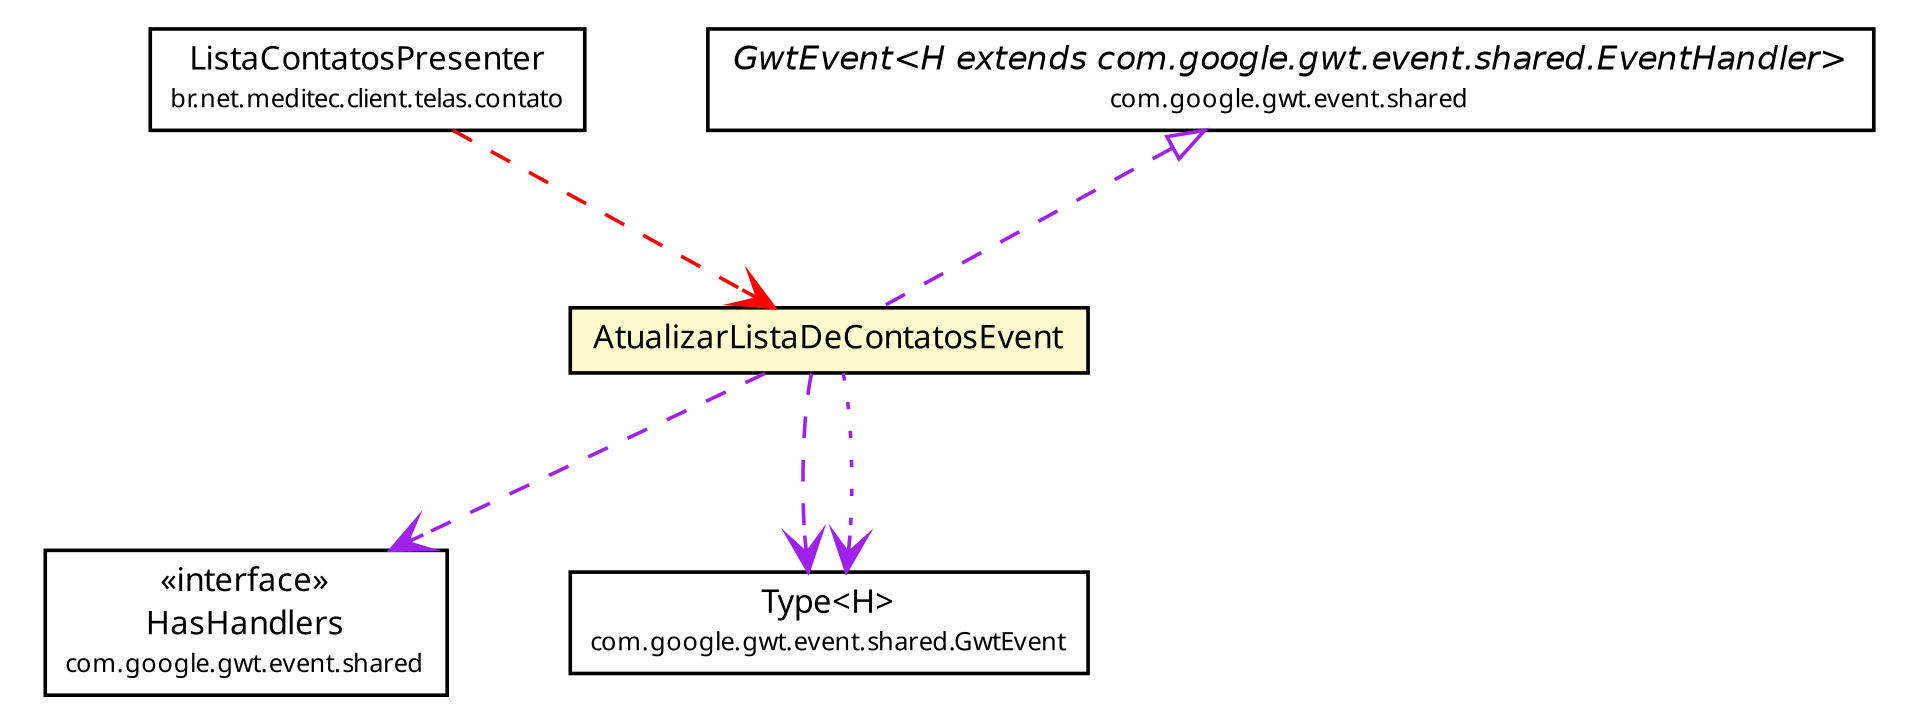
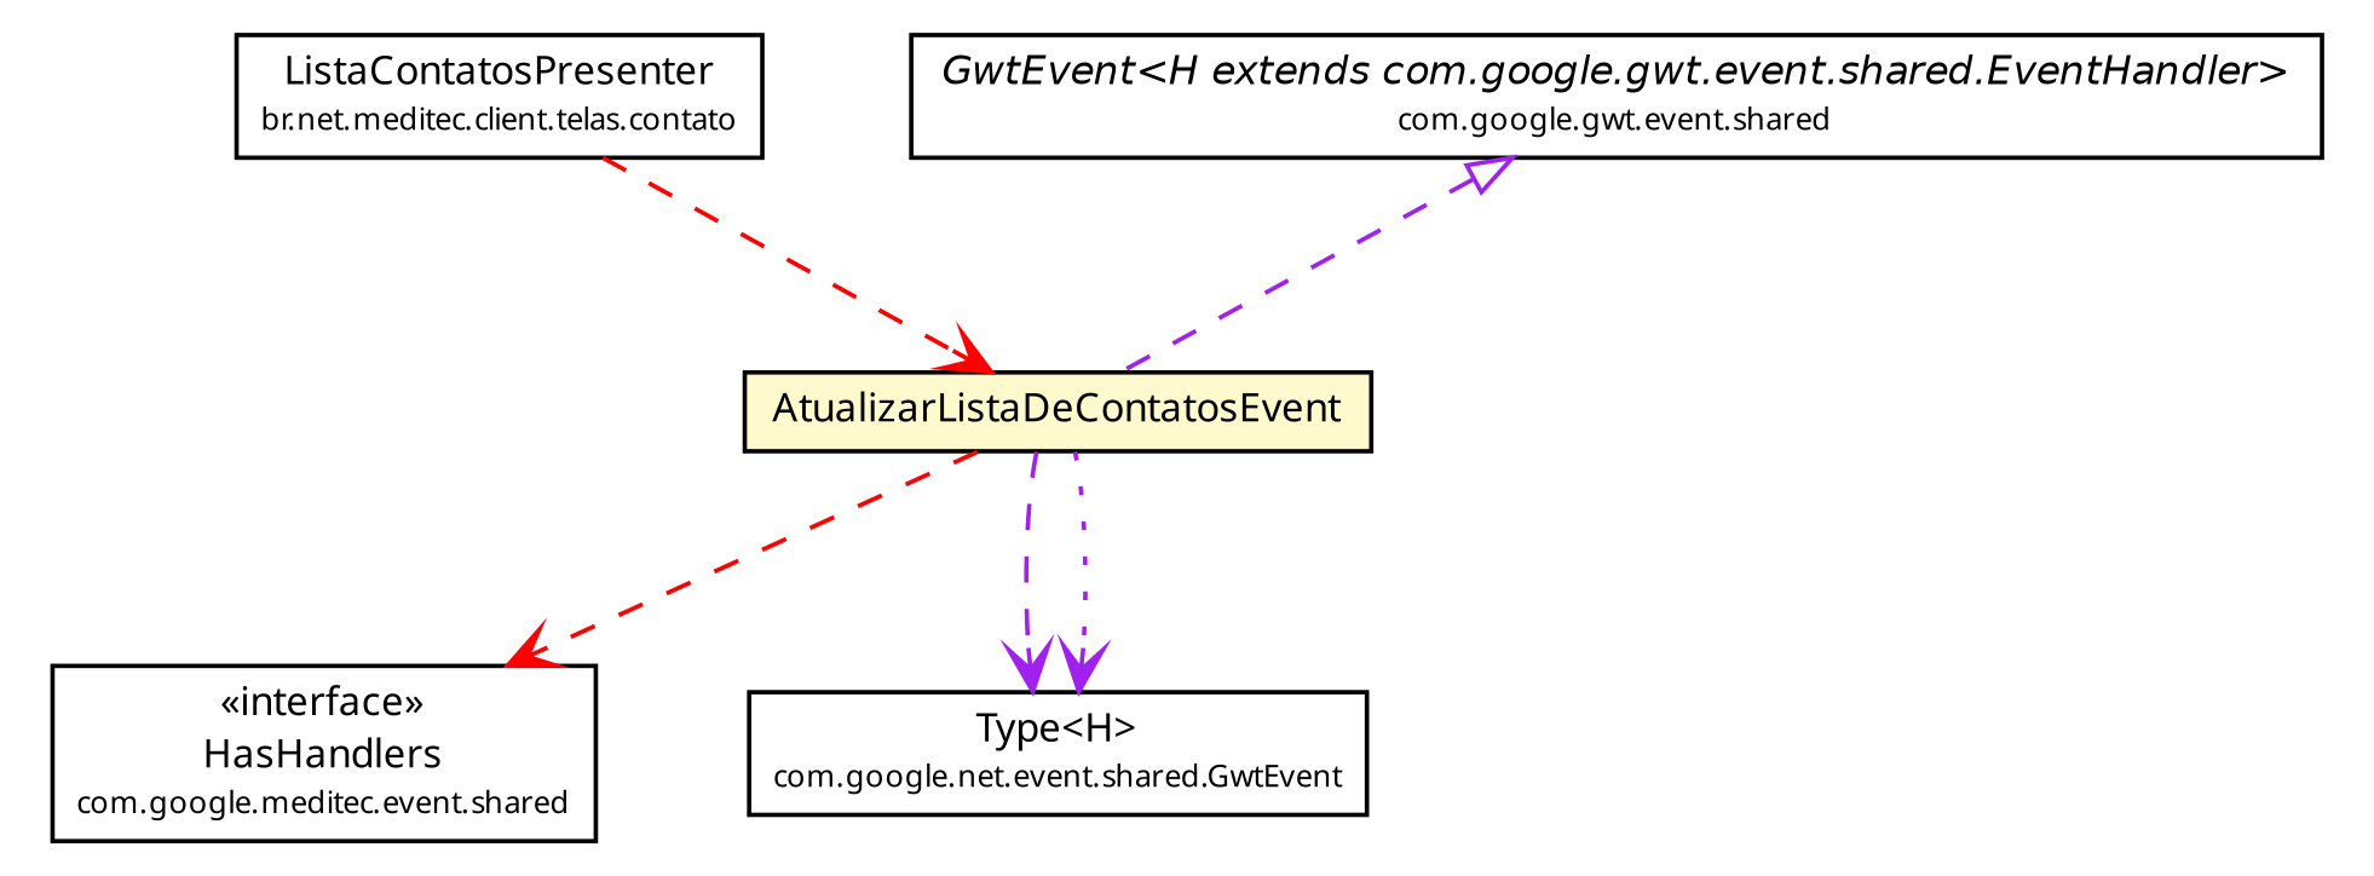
  digraph {
    fontname="Noto Sans"
    node [fontcolor=black fontname="Noto Sans" fontsize=9.0 shape=plaintext]
    edge [arrowhead=open color=purple fontcolor=black fontname="Noto Sans" fontsize=10.0 headport=p labelfontname=Helvetica labelfontsize=10 style=dashed tailport=p]
    n1 [label=<<table border="0" cellborder="1" cellspacing="0" cellpadding="2" port="p" bgcolor="lemonChiffon" href="./AtualizarListaDeContatosEvent.html"> 		<tr><td><table border="0" cellspacing="0" cellpadding="1"> 			<tr><td> AtualizarListaDeContatosEvent </td></tr> 		</table></td></tr> 		</table>>]
-   n2 [label=<<table border="0" cellborder="1" cellspacing="0" cellpadding="2" port="p" href="http://java.sun.com/j2se/1.4.2/docs/api/com/google/gwt/event/shared/HasHandlers.html"> 		<tr><td><table border="0" cellspacing="0" cellpadding="1"> 			<tr><td> &laquo;interface&raquo; </td></tr> 			<tr><td> HasHandlers </td></tr> 			<tr><td><font point-size="7.0"> com.google.gwt.event.shared </font></td></tr> 		</table></td></tr> 		</table>>]
-   n3 [label=<<table border="0" cellborder="1" cellspacing="0" cellpadding="2" port="p" href="http://java.sun.com/j2se/1.4.2/docs/api/com/google/gwt/event/shared/GwtEvent/Type.html"> 		<tr><td><table border="0" cellspacing="0" cellpadding="1"> 			<tr><td> Type&lt;H&gt; </td></tr> 			<tr><td><font point-size="7.0"> com.google.gwt.event.shared.GwtEvent </font></td></tr> 		</table></td></tr> 		</table>>]
+   n2 [label=<<table border="0" cellborder="1" cellspacing="0" cellpadding="2" port="p" href="http://java.sun.com/j2se/1.4.2/docs/api/com/google/gwt/event/shared/HasHandlers.html"> 		<tr><td><table border="0" cellspacing="0" cellpadding="1"> 			<tr><td> &laquo;interface&raquo; </td></tr> 			<tr><td> HasHandlers </td></tr> 			<tr><td><font point-size="7.0"> com.google.meditec.event.shared </font></td></tr> 		</table></td></tr> 		</table>>]
+   n3 [label=<<table border="0" cellborder="1" cellspacing="0" cellpadding="2" port="p" href="http://java.sun.com/j2se/1.4.2/docs/api/com/google/gwt/event/shared/GwtEvent/Type.html"> 		<tr><td><table border="0" cellspacing="0" cellpadding="1"> 			<tr><td> Type&lt;H&gt; </td></tr> 			<tr><td><font point-size="7.0"> com.google.net.event.shared.GwtEvent </font></td></tr> 		</table></td></tr> 		</table>>]
    n4 [label=<<table border="0" cellborder="1" cellspacing="0" cellpadding="2" port="p" href="../telas/contato/ListaContatosPresenter.html"> 		<tr><td><table border="0" cellspacing="0" cellpadding="1"> 			<tr><td> ListaContatosPresenter </td></tr> 			<tr><td><font point-size="7.0"> br.net.meditec.client.telas.contato </font></td></tr> 		</table></td></tr> 		</table>>]
    n5 [label=<<table border="0" cellborder="1" cellspacing="0" cellpadding="2" port="p" href="http://java.sun.com/j2se/1.4.2/docs/api/com/google/gwt/event/shared/GwtEvent.html"> 		<tr><td><table border="0" cellspacing="0" cellpadding="1"> 			<tr><td><font face="Helvetica-Oblique"> GwtEvent&lt;H extends com.google.gwt.event.shared.EventHandler&gt; </font></td></tr> 			<tr><td><font point-size="7.0"> com.google.gwt.event.shared </font></td></tr> 		</table></td></tr> 		</table>>]
-   n1 -> n2
+   n1 -> n2 [color=red]
    n1 -> n3
    n1 -> n3 [style=dotted]
    n4 -> n1 [color=red]
    n5 -> n1 [arrowtail=empty dir=back fontsize=10 arrowhead="" fontcolor=""]
  }
